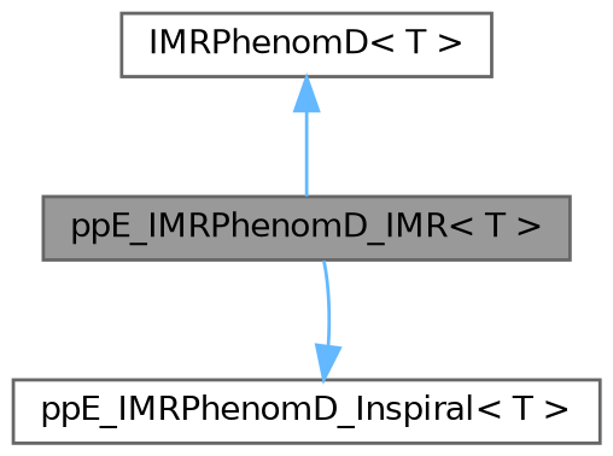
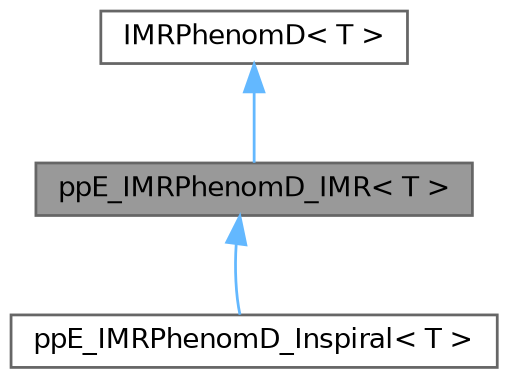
  digraph {
    fontname="DejaVu Sans"
    node [color=gray40 fillcolor=white fontname="DejaVu Sans" fontsize=10 shape=box style=filled]
    edge [color=steelblue1 dir=back fontname="DejaVu Sans" fontsize=10 labelfontname=Helvetica labelfontsize=10 style=solid]
    n1 [fillcolor=grey60 fontcolor=black height=0.2 label="ppE_IMRPhenomD_IMR\< T \>" width=0.4]
    n2 [height=0.2 label="ppE_IMRPhenomD_Inspiral\< T \>" width=0.4]
    n3 [height=0.2 label="IMRPhenomD\< T \>" width=0.4]
-   n2 -> n1
+   n1 -> n2
    n3 -> n1
  }
